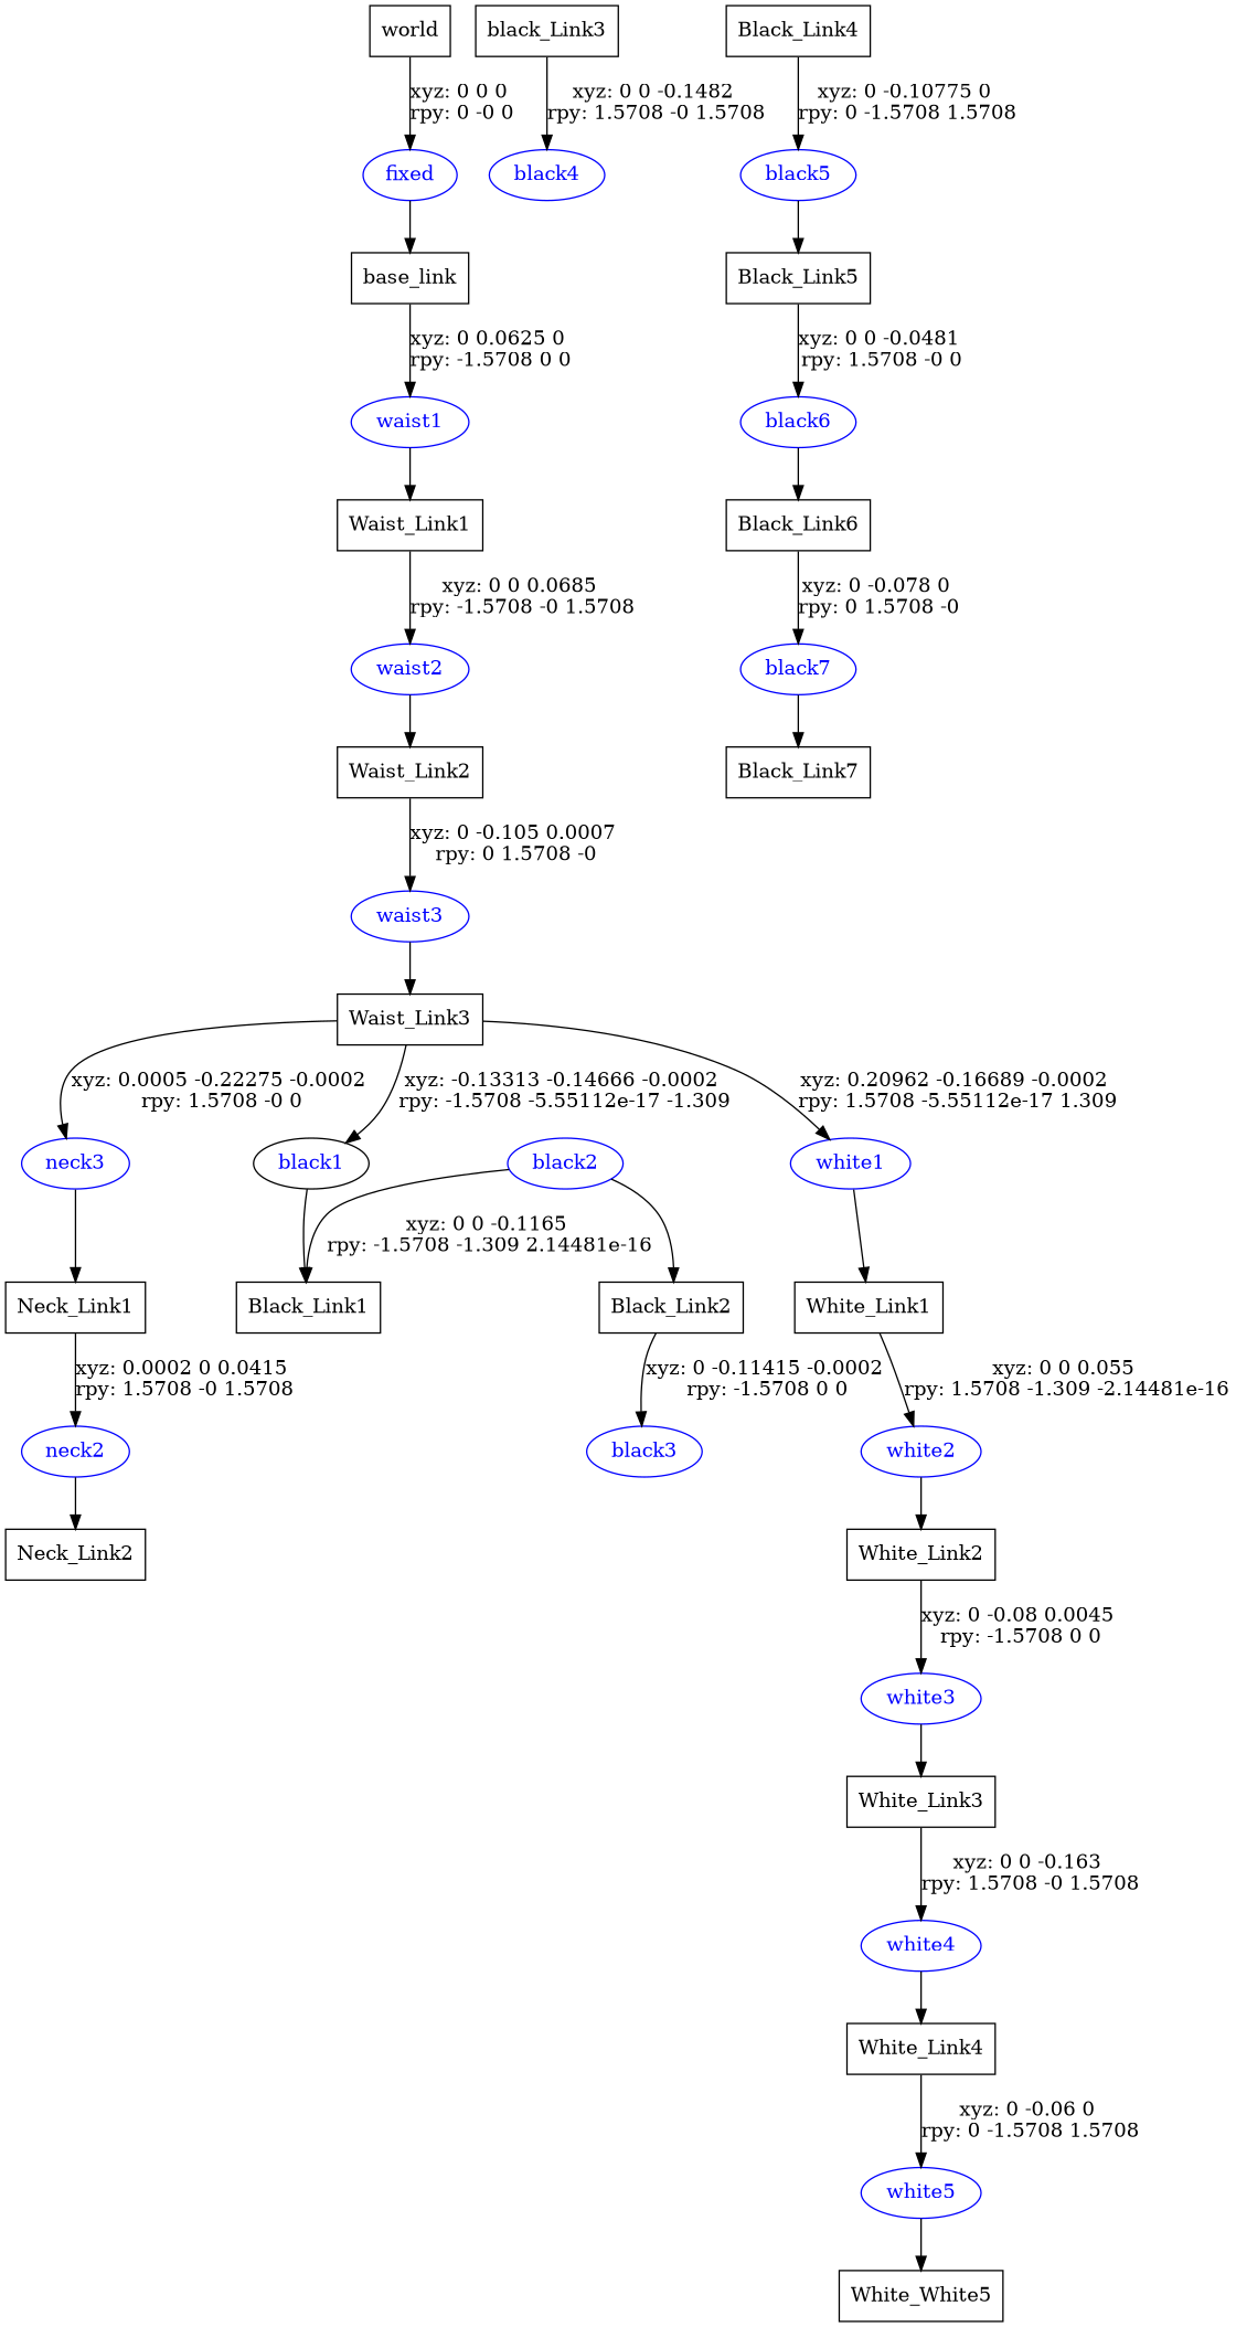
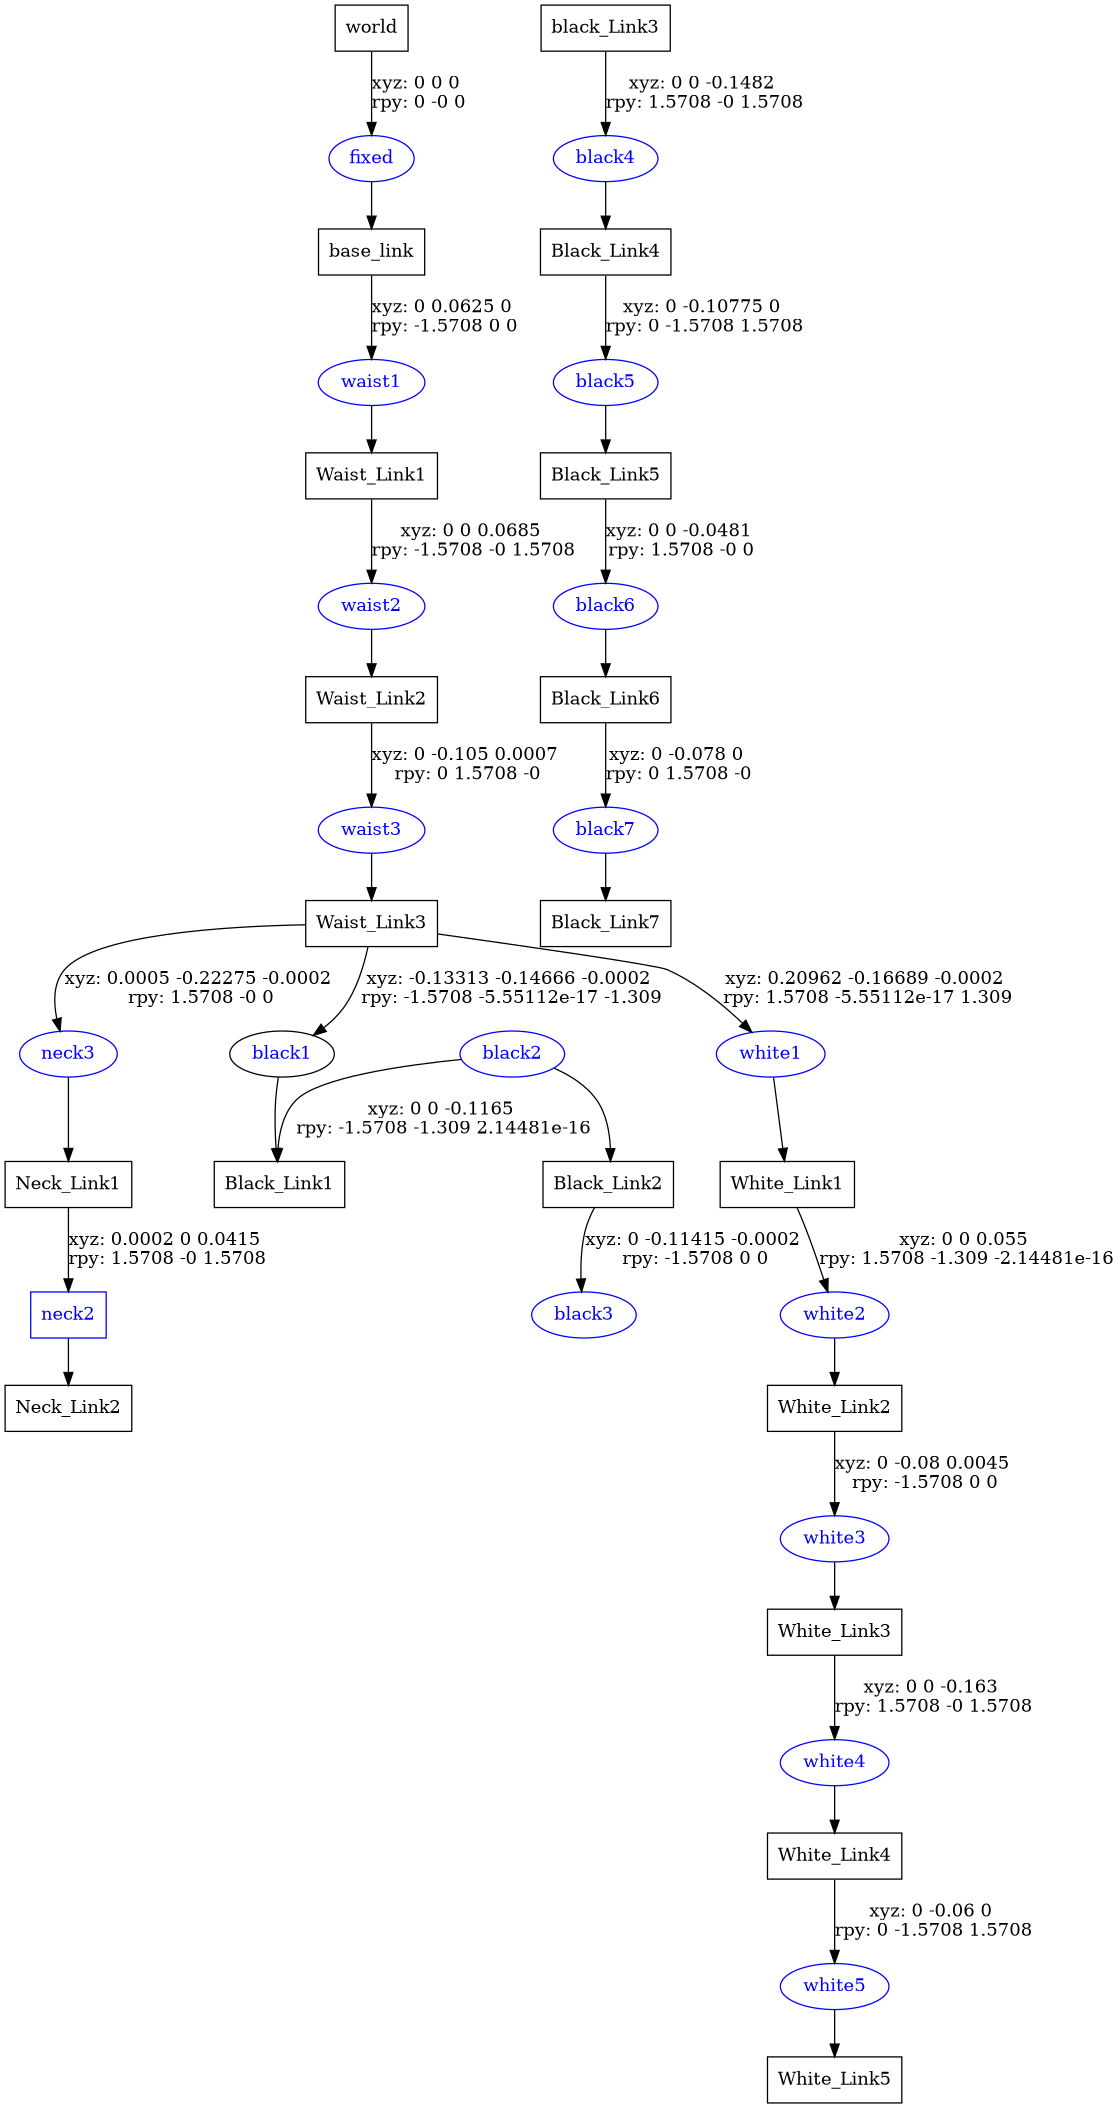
  digraph {
    node [shape=box]
    n1 [label=world]
    fixed [color=blue fontcolor=blue shape=ellipse]
    n3 [label=base_link]
    waist1 [color=blue fontcolor=blue shape=ellipse]
    n5 [label=Waist_Link1]
    waist2 [color=blue fontcolor=blue shape=ellipse]
    n7 [label=Waist_Link2]
    waist3 [color=blue fontcolor=blue shape=ellipse]
    n9 [label=Waist_Link3]
    black1 [color=black fontcolor=blue shape=ellipse]
    n11 [color=blue fontcolor=blue label=neck3 shape=ellipse]
    white1 [color=blue fontcolor=blue shape=ellipse]
    n13 [label=Black_Link1]
    n14 [label=Neck_Link1]
    n15 [label=White_Link1]
    black2 [color=blue fontcolor=blue shape=ellipse]
    n17 [label=Black_Link2]
    black3 [color=blue fontcolor=blue shape=ellipse]
    n19 [label=black_Link3]
    black4 [color=blue fontcolor=blue shape=ellipse]
    n21 [label=Black_Link4]
    black5 [color=blue fontcolor=blue shape=ellipse]
    n23 [label=Black_Link5]
    black6 [color=blue fontcolor=blue shape=ellipse]
    n25 [label=Black_Link6]
    black7 [color=blue fontcolor=blue shape=ellipse]
    n27 [label=Black_Link7]
-   neck2 [color=blue fontcolor=blue shape=ellipse]
+   neck2 [color=blue fontcolor=blue]
    n29 [label=Neck_Link2]
    white2 [color=blue fontcolor=blue shape=ellipse]
    n31 [label=White_Link2]
    white3 [color=blue fontcolor=blue shape=ellipse]
    n33 [label=White_Link3]
    white4 [color=blue fontcolor=blue shape=ellipse]
    n35 [label=White_Link4]
    white5 [color=blue fontcolor=blue shape=ellipse]
-   n37 [label=White_White5]
+   n37 [label=White_Link5]
    n1 -> fixed [label="xyz: 0 0 0 \nrpy: 0 -0 0"]
    fixed -> n3
    n3 -> waist1 [label="xyz: 0 0.0625 0 \nrpy: -1.5708 0 0"]
    waist1 -> n5
    n5 -> waist2 [label="xyz: 0 0 0.0685 \nrpy: -1.5708 -0 1.5708"]
    waist2 -> n7
    n7 -> waist3 [label="xyz: 0 -0.105 0.0007 \nrpy: 0 1.5708 -0"]
    waist3 -> n9
    n9 -> black1 [label="xyz: -0.13313 -0.14666 -0.0002 \nrpy: -1.5708 -5.55112e-17 -1.309"]
    n9 -> n11 [label="xyz: 0.0005 -0.22275 -0.0002 \nrpy: 1.5708 -0 0"]
    n9 -> white1 [label="xyz: 0.20962 -0.16689 -0.0002 \nrpy: 1.5708 -5.55112e-17 1.309"]
    black1 -> n13
    n11 -> n14
    white1 -> n15
    n14 -> neck2 [label="xyz: 0.0002 0 0.0415 \nrpy: 1.5708 -0 1.5708"]
    n15 -> white2 [label="xyz: 0 0 0.055 \nrpy: 1.5708 -1.309 -2.14481e-16"]
    black2 -> n13 [label="xyz: 0 0 -0.1165 \nrpy: -1.5708 -1.309 2.14481e-16"]
    black2 -> n17
    n17 -> black3 [label="xyz: 0 -0.11415 -0.0002 \nrpy: -1.5708 0 0"]
    n19 -> black4 [label="xyz: 0 0 -0.1482 \nrpy: 1.5708 -0 1.5708"]
+   black4 -> n21
    n21 -> black5 [label="xyz: 0 -0.10775 0 \nrpy: 0 -1.5708 1.5708"]
    black5 -> n23
    n23 -> black6 [label="xyz: 0 0 -0.0481 \nrpy: 1.5708 -0 0"]
    black6 -> n25
    n25 -> black7 [label="xyz: 0 -0.078 0 \nrpy: 0 1.5708 -0"]
    black7 -> n27
    neck2 -> n29
    white2 -> n31
    n31 -> white3 [label="xyz: 0 -0.08 0.0045 \nrpy: -1.5708 0 0"]
    white3 -> n33
    n33 -> white4 [label="xyz: 0 0 -0.163 \nrpy: 1.5708 -0 1.5708"]
    white4 -> n35
    n35 -> white5 [label="xyz: 0 -0.06 0 \nrpy: 0 -1.5708 1.5708"]
    white5 -> n37
  }
